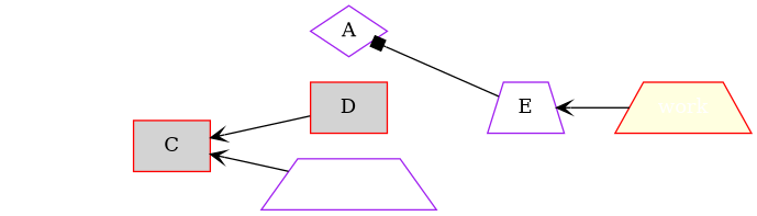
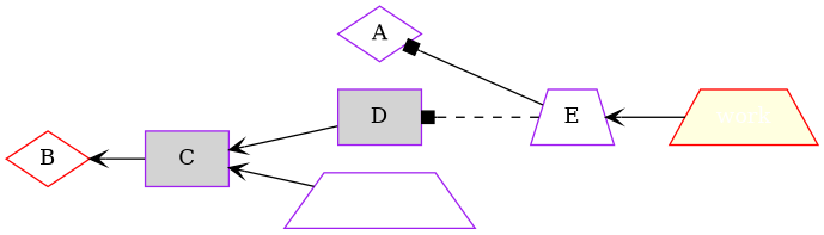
  digraph {
    rankdir=RL
    node [color=purple fillcolor=white group=master_commits shape=trapezium style=filled]
    edge [arrowhead=vee style=solid]
-   n1 [color=red fillcolor=lightgrey label=C shape=box]
+   n1 [fillcolor=lightgrey label=C shape=box]
+   n2 [color=red label=B shape=diamond]
    n3 [label=A shape=diamond]
    n4 [group=work_commits label=E]
-   n5 [color=red fillcolor=lightgrey group=work_commits label=D shape=box]
+   n5 [fillcolor=lightgrey group=work_commits label=D shape=box]
    master [fontcolor=white group=heads]
    work [color=red fillcolor=lightyellow fontcolor=white group=heads]
    subgraph sub_1 {
      n1
+     n2
      n3
    }
    subgraph sub_2 {
      n4
      n5
    }
    subgraph sub_3 {
      master
      work
    }
    subgraph sub_4 {
      n1
      n4
      master
      work
    }
+   n1 -> n2
    n4 -> n3 [arrowhead=box]
+   n4 -> n5 [arrowhead=box style=dashed]
    n5 -> n1
    master -> n1
    work -> n4
  }
